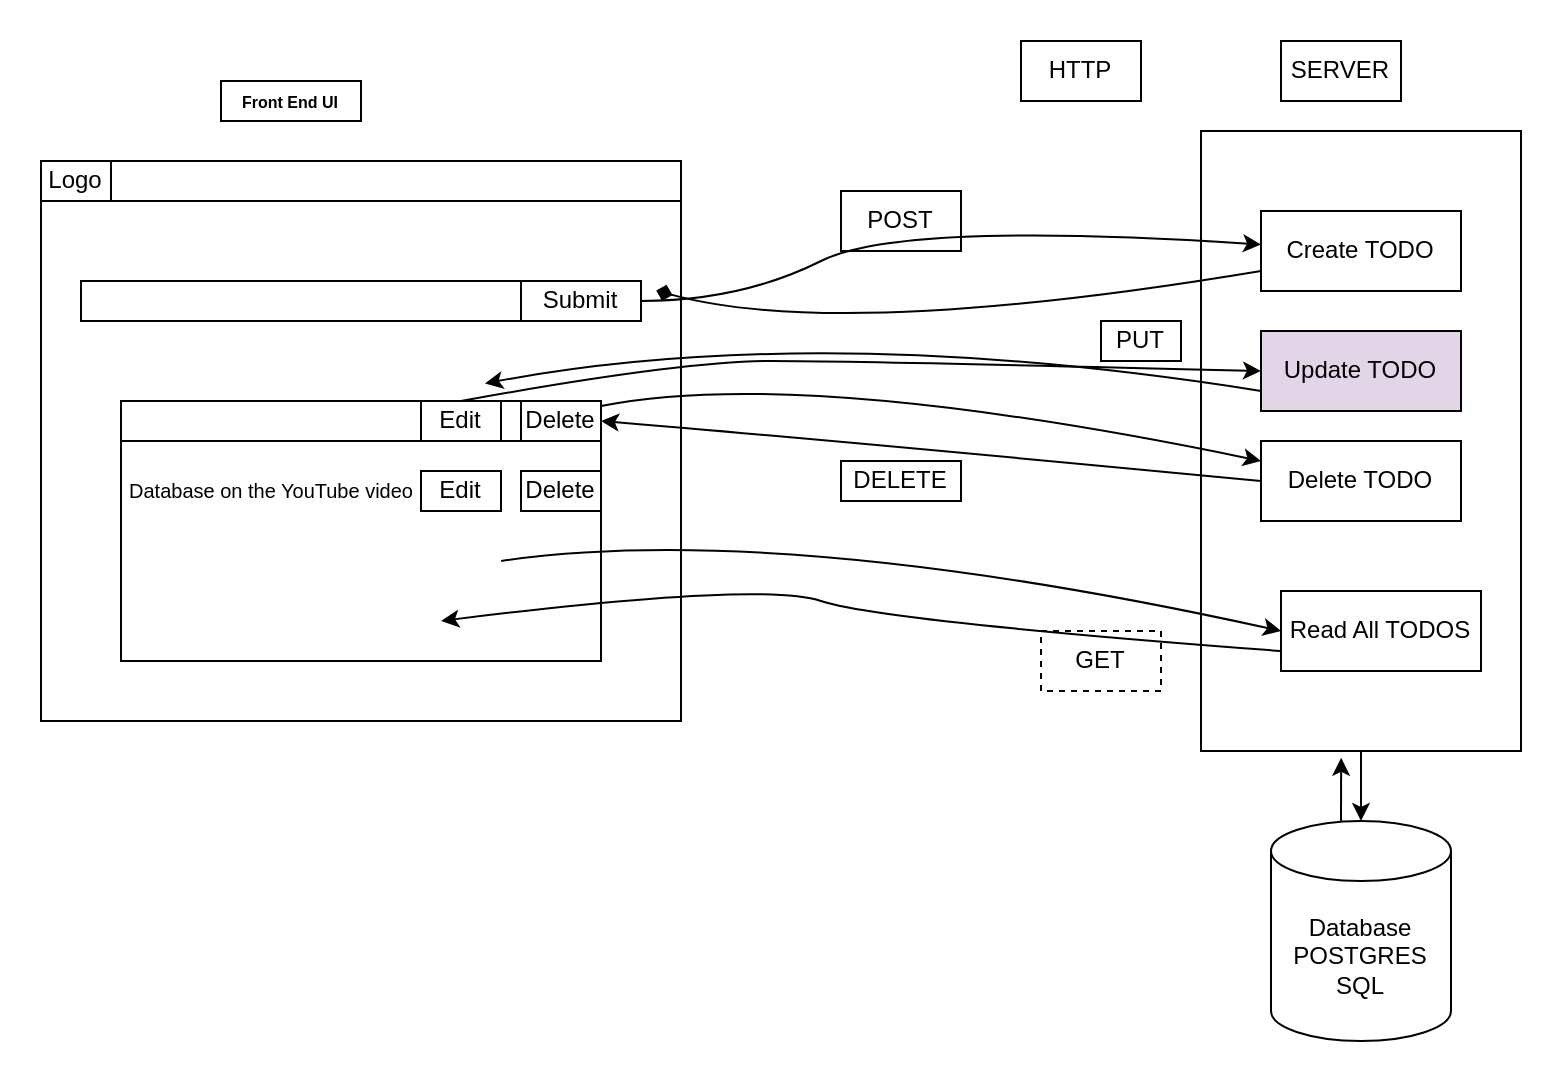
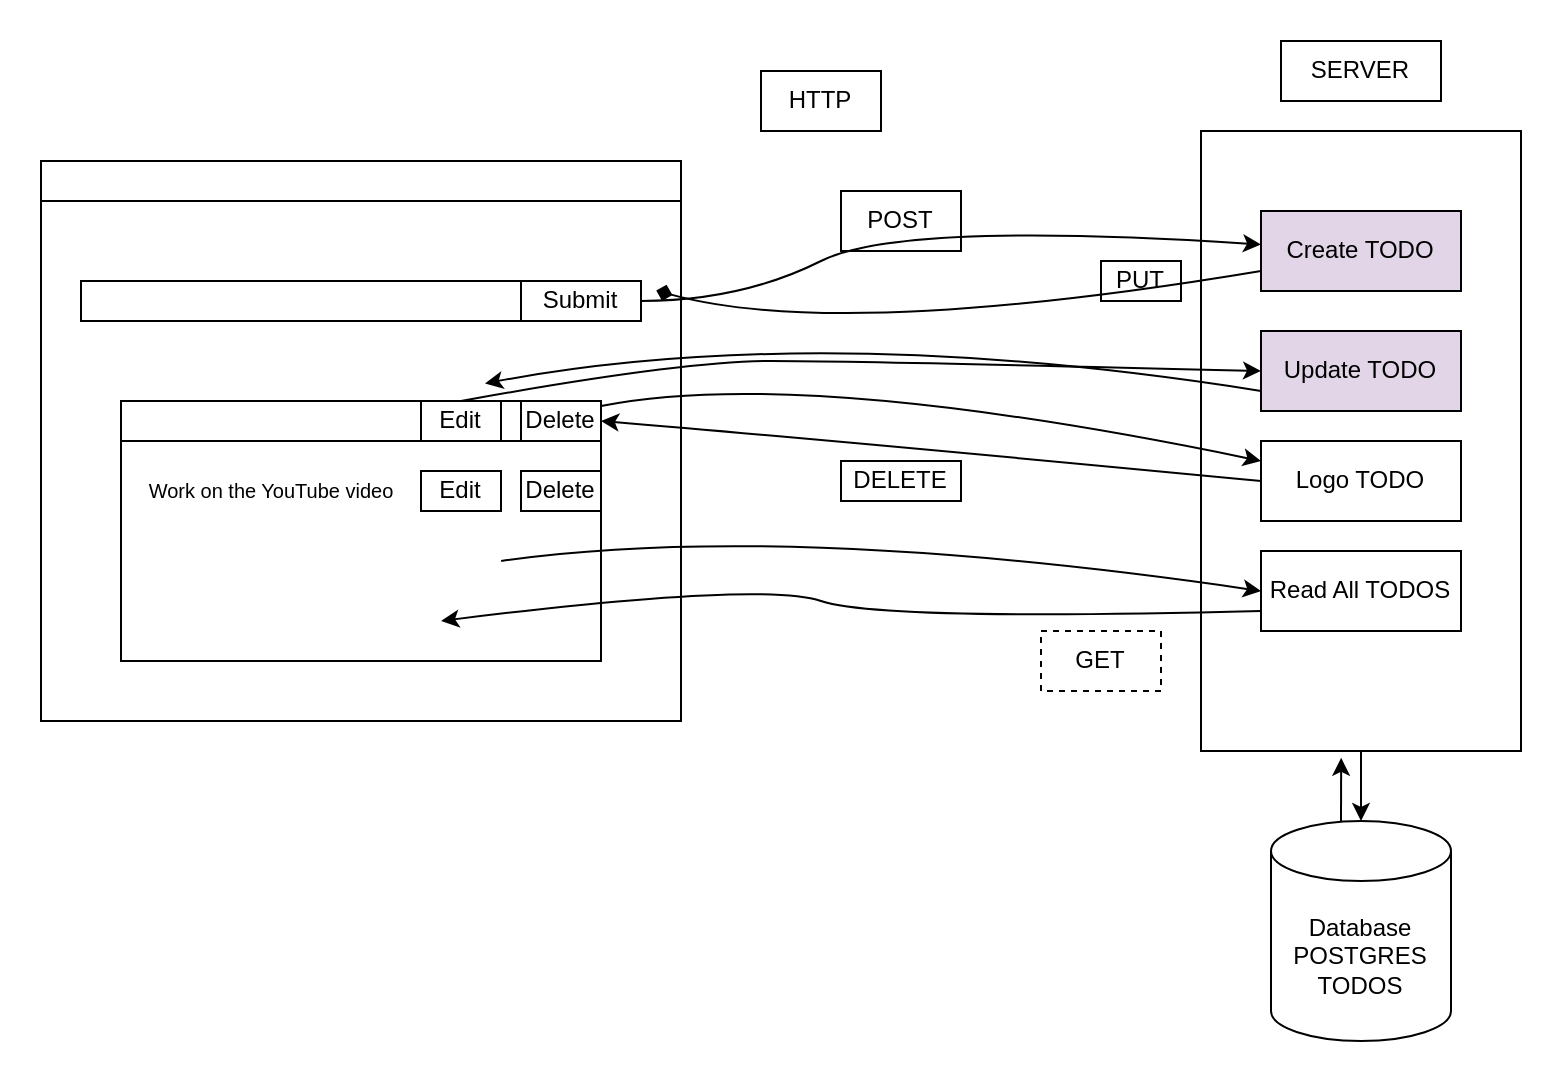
  <mxCell id="0" />
  <mxCell id="1" parent="0" />
- <mxCell id="2" value="&lt;b&gt;&lt;font style=&quot;font-size: 8px;&quot;&gt;Front End UI&lt;/font&gt;&lt;/b&gt;" style="rounded=0;whiteSpace=wrap;html=1;" parent="1" vertex="1"><mxGeometry x="110" y="40" width="70" height="20" as="geometry" /></mxCell>
  <mxCell id="3" value="" style="rounded=0;whiteSpace=wrap;html=1;" parent="1" vertex="1"><mxGeometry x="20" y="80" width="320" height="280" as="geometry" /></mxCell>
  <mxCell id="4" value="" style="rounded=0;whiteSpace=wrap;html=1;" parent="1" vertex="1"><mxGeometry x="20" y="80" width="320" height="20" as="geometry" /></mxCell>
- <mxCell id="5" value="Logo" style="rounded=0;whiteSpace=wrap;html=1;" parent="1" vertex="1"><mxGeometry x="20" y="80" width="35" height="20" as="geometry" /></mxCell>
  <mxCell id="6" value="" style="rounded=0;whiteSpace=wrap;html=1;" vertex="1" parent="1"><mxGeometry x="40" y="140" width="280" height="20" as="geometry" /></mxCell>
  <mxCell id="7" value="Submit" style="rounded=1;whiteSpace=wrap;html=1;arcSize=0;" vertex="1" parent="1"><mxGeometry x="260" y="140" width="60" height="20" as="geometry" /></mxCell>
  <mxCell id="8" value="" style="rounded=0;whiteSpace=wrap;html=1;" vertex="1" parent="1"><mxGeometry x="60" y="220" width="240" height="110" as="geometry" /></mxCell>
  <mxCell id="9" value="" style="rounded=0;whiteSpace=wrap;html=1;" vertex="1" parent="1"><mxGeometry x="60" y="200" width="240" height="20" as="geometry" /></mxCell>
  <mxCell id="10" value="Edit" style="rounded=0;whiteSpace=wrap;html=1;" vertex="1" parent="1"><mxGeometry x="210" y="200" width="40" height="20" as="geometry" /></mxCell>
  <mxCell id="11" value="Delete" style="rounded=0;whiteSpace=wrap;html=1;" vertex="1" parent="1"><mxGeometry x="260" y="200" width="40" height="20" as="geometry" /></mxCell>
- <mxCell id="12" value="&lt;font style=&quot;font-size: 10px;&quot;&gt;Database on the YouTube video&lt;/font&gt;" style="text;html=1;align=center;verticalAlign=middle;resizable=0;points=[];autosize=1;strokeColor=none;fillColor=none;" vertex="1" parent="1"><mxGeometry x="60" y="230" width="150" height="30" as="geometry" /></mxCell>
+ <mxCell id="12" value="&lt;font style=&quot;font-size: 10px;&quot;&gt;Work on the YouTube video&lt;/font&gt;" style="text;html=1;align=center;verticalAlign=middle;resizable=0;points=[];autosize=1;strokeColor=none;fillColor=none;" vertex="1" parent="1"><mxGeometry x="60" y="230" width="150" height="30" as="geometry" /></mxCell>
  <mxCell id="13" value="Edit" style="rounded=0;whiteSpace=wrap;html=1;" vertex="1" parent="1"><mxGeometry x="210" y="235" width="40" height="20" as="geometry" /></mxCell>
  <mxCell id="14" value="Delete" style="rounded=0;whiteSpace=wrap;html=1;" vertex="1" parent="1"><mxGeometry x="260" y="235" width="40" height="20" as="geometry" /></mxCell>
- <mxCell id="15" value="HTTP" style="rounded=0;whiteSpace=wrap;html=1;" vertex="1" parent="1"><mxGeometry x="510" y="20" width="60" height="30" as="geometry" /></mxCell>
+ <mxCell id="15" value="HTTP" style="rounded=0;whiteSpace=wrap;html=1;" vertex="1" parent="1"><mxGeometry x="380" y="35" width="60" height="30" as="geometry" /></mxCell>
  <mxCell id="16" value="POST" style="rounded=0;whiteSpace=wrap;html=1;" vertex="1" parent="1"><mxGeometry x="420" y="95" width="60" height="30" as="geometry" /></mxCell>
- <mxCell id="17" value="PUT" style="rounded=0;whiteSpace=wrap;html=1;" vertex="1" parent="1"><mxGeometry x="550" y="160" width="40" height="20" as="geometry" /></mxCell>
+ <mxCell id="17" value="PUT" style="rounded=0;whiteSpace=wrap;html=1;" vertex="1" parent="1"><mxGeometry x="550" y="130" width="40" height="20" as="geometry" /></mxCell>
  <mxCell id="18" value="DELETE" style="rounded=0;whiteSpace=wrap;html=1;" vertex="1" parent="1"><mxGeometry x="420" y="230" width="60" height="20" as="geometry" /></mxCell>
  <mxCell id="19" value="GET" style="rounded=0;whiteSpace=wrap;html=1;dashed=1;" vertex="1" parent="1"><mxGeometry x="520" y="315" width="60" height="30" as="geometry" /></mxCell>
  <mxCell id="20" value="" style="rounded=0;whiteSpace=wrap;html=1;" vertex="1" parent="1"><mxGeometry x="600" y="65" width="160" height="310" as="geometry" /></mxCell>
- <mxCell id="21" value="SERVER" style="rounded=0;whiteSpace=wrap;html=1;" vertex="1" parent="1"><mxGeometry x="640" y="20" width="60" height="30" as="geometry" /></mxCell>
- <mxCell id="22" value="Create TODO" style="rounded=0;whiteSpace=wrap;html=1;" vertex="1" parent="1"><mxGeometry x="630" y="105" width="100" height="40" as="geometry" /></mxCell>
+ <mxCell id="21" value="SERVER" style="rounded=0;whiteSpace=wrap;html=1;" vertex="1" parent="1"><mxGeometry x="640" y="20" width="80" height="30" as="geometry" /></mxCell>
+ <mxCell id="22" value="Create TODO" style="rounded=0;whiteSpace=wrap;html=1;fillColor=#e1d5e7;" vertex="1" parent="1"><mxGeometry x="630" y="105" width="100" height="40" as="geometry" /></mxCell>
  <mxCell id="23" value="Update TODO" style="rounded=0;whiteSpace=wrap;html=1;fillColor=#e1d5e7;" vertex="1" parent="1"><mxGeometry x="630" y="165" width="100" height="40" as="geometry" /></mxCell>
- <mxCell id="24" value="Delete TODO" style="rounded=0;whiteSpace=wrap;html=1;" vertex="1" parent="1"><mxGeometry x="630" y="220" width="100" height="40" as="geometry" /></mxCell>
- <mxCell id="25" value="Read All TODOS" style="rounded=0;whiteSpace=wrap;html=1;" vertex="1" parent="1"><mxGeometry x="640" y="295" width="100" height="40" as="geometry" /></mxCell>
- <mxCell id="26" value="Database&lt;br&gt;POSTGRES&lt;br&gt;SQL" style="shape=cylinder3;whiteSpace=wrap;html=1;boundedLbl=1;backgroundOutline=1;size=15;" vertex="1" parent="1"><mxGeometry x="635" y="410" width="90" height="110" as="geometry" /></mxCell>
+ <mxCell id="24" value="Logo TODO" style="rounded=0;whiteSpace=wrap;html=1;" vertex="1" parent="1"><mxGeometry x="630" y="220" width="100" height="40" as="geometry" /></mxCell>
+ <mxCell id="25" value="Read All TODOS" style="rounded=0;whiteSpace=wrap;html=1;" vertex="1" parent="1"><mxGeometry x="630" y="275" width="100" height="40" as="geometry" /></mxCell>
+ <mxCell id="26" value="Database&lt;br&gt;POSTGRES&lt;br&gt;TODOS" style="shape=cylinder3;whiteSpace=wrap;html=1;boundedLbl=1;backgroundOutline=1;size=15;" vertex="1" parent="1"><mxGeometry x="635" y="410" width="90" height="110" as="geometry" /></mxCell>
  <mxCell id="27" value="" style="curved=1;endArrow=classic;html=1;rounded=0;" edge="1" parent="1" target="22"><mxGeometry width="50" height="50" relative="1" as="geometry"><mxPoint x="320" y="150" as="sourcePoint" /><mxPoint x="370" y="100" as="targetPoint" /><Array as="points"><mxPoint x="370" y="150" /><mxPoint x="450" y="110" /></Array></mxGeometry></mxCell>
  <mxCell id="28" value="" style="curved=1;endArrow=diamond;html=1;rounded=0;exitX=0;exitY=0.75;exitDx=0;exitDy=0;entryX=1.127;entryY=0.24;entryDx=0;entryDy=0;entryPerimeter=0;" edge="1" parent="1" source="22" target="7"><mxGeometry width="50" height="50" relative="1" as="geometry"><mxPoint x="390" y="155" as="sourcePoint" /><mxPoint x="440" y="105" as="targetPoint" /><Array as="points"><mxPoint x="420" y="170" /></Array></mxGeometry></mxCell>
  <mxCell id="29" value="" style="curved=1;endArrow=classic;html=1;rounded=0;entryX=0;entryY=0.5;entryDx=0;entryDy=0;exitX=0.5;exitY=0;exitDx=0;exitDy=0;" edge="1" parent="1" source="10" target="23"><mxGeometry width="50" height="50" relative="1" as="geometry"><mxPoint x="300" y="210" as="sourcePoint" /><mxPoint x="350" y="160" as="targetPoint" /><Array as="points"><mxPoint x="340" y="180" /><mxPoint x="430" y="180" /></Array></mxGeometry></mxCell>
  <mxCell id="30" value="" style="curved=1;endArrow=classic;html=1;rounded=0;exitX=0;exitY=0.75;exitDx=0;exitDy=0;entryX=0.8;entryY=-0.44;entryDx=0;entryDy=0;entryPerimeter=0;" edge="1" parent="1" source="23" target="10"><mxGeometry width="50" height="50" relative="1" as="geometry"><mxPoint x="410" y="210" as="sourcePoint" /><mxPoint x="310" y="220" as="targetPoint" /><Array as="points"><mxPoint x="410" y="160" /></Array></mxGeometry></mxCell>
  <mxCell id="31" value="" style="curved=1;endArrow=classic;html=1;rounded=0;exitX=1;exitY=0;exitDx=0;exitDy=0;" edge="1" parent="1"><mxGeometry width="50" height="50" relative="1" as="geometry"><mxPoint x="300" y="202.5" as="sourcePoint" /><mxPoint x="630" y="230" as="targetPoint" /><Array as="points"><mxPoint x="400" y="182.5" /></Array></mxGeometry></mxCell>
  <mxCell id="32" value="" style="curved=1;endArrow=classic;html=1;rounded=0;exitX=0;exitY=0.5;exitDx=0;exitDy=0;entryX=1;entryY=0.5;entryDx=0;entryDy=0;" edge="1" parent="1" source="24" target="11"><mxGeometry width="50" height="50" relative="1" as="geometry"><mxPoint x="390" y="310" as="sourcePoint" /><mxPoint x="440" y="260" as="targetPoint" /><Array as="points"><mxPoint x="420" y="220" /></Array></mxGeometry></mxCell>
  <mxCell id="33" value="" style="curved=1;endArrow=classic;html=1;rounded=0;exitX=0.792;exitY=0.545;exitDx=0;exitDy=0;exitPerimeter=0;entryX=0;entryY=0.5;entryDx=0;entryDy=0;" edge="1" parent="1" source="8" target="25"><mxGeometry width="50" height="50" relative="1" as="geometry"><mxPoint x="390" y="310" as="sourcePoint" /><mxPoint x="440" y="260" as="targetPoint" /><Array as="points"><mxPoint x="390" y="260" /></Array></mxGeometry></mxCell>
  <mxCell id="34" value="" style="curved=1;endArrow=classic;html=1;rounded=0;exitX=0;exitY=0.75;exitDx=0;exitDy=0;entryX=0.667;entryY=0.818;entryDx=0;entryDy=0;entryPerimeter=0;" edge="1" parent="1" source="25" target="8"><mxGeometry width="50" height="50" relative="1" as="geometry"><mxPoint x="390" y="310" as="sourcePoint" /><mxPoint x="440" y="260" as="targetPoint" /><Array as="points"><mxPoint x="440" y="310" /><mxPoint x="380" y="290" /></Array></mxGeometry></mxCell>
  <mxCell id="35" value="" style="endArrow=classic;html=1;rounded=0;" edge="1" parent="1" source="20" target="26"><mxGeometry width="50" height="50" relative="1" as="geometry"><mxPoint x="640" y="360" as="sourcePoint" /><mxPoint x="690" y="310" as="targetPoint" /></mxGeometry></mxCell>
  <mxCell id="36" value="" style="endArrow=classic;html=1;rounded=0;entryX=0.438;entryY=1.011;entryDx=0;entryDy=0;entryPerimeter=0;" edge="1" parent="1" target="20"><mxGeometry width="50" height="50" relative="1" as="geometry"><mxPoint x="670" y="410" as="sourcePoint" /><mxPoint x="720" y="360" as="targetPoint" /></mxGeometry></mxCell>
